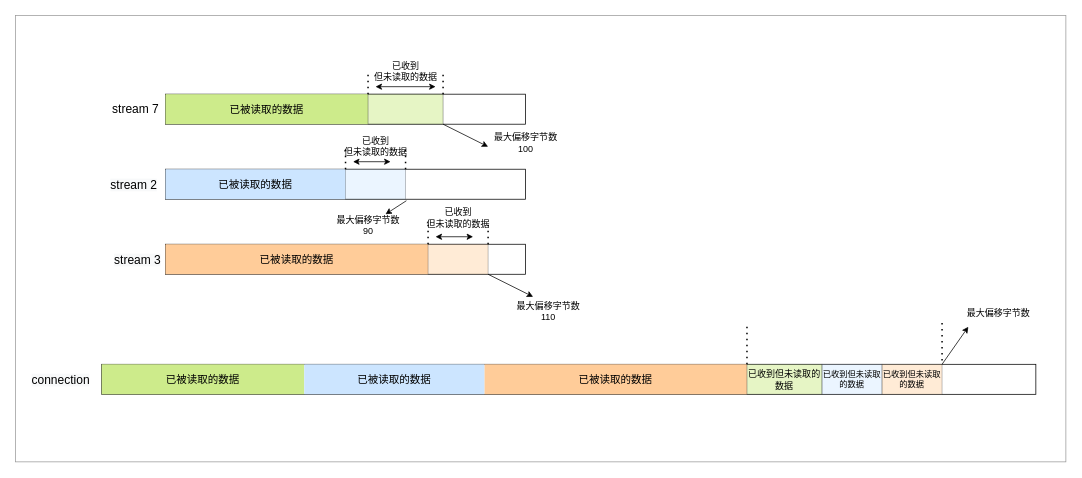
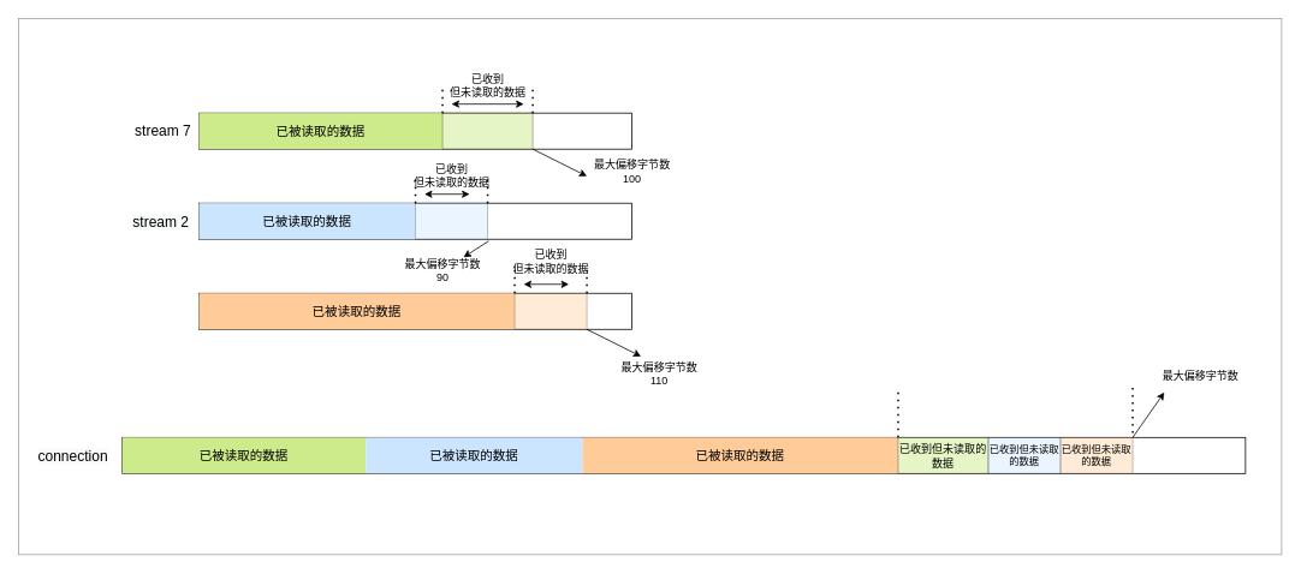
  <mxCell id="0" />
  <mxCell id="1" parent="0" />
  <mxCell id="2" value="" style="rounded=0;whiteSpace=wrap;html=1;fontSize=11;opacity=40;" vertex="1" parent="1"><mxGeometry x="20" y="20" width="1400" height="595" as="geometry" /></mxCell>
  <mxCell id="3" value="" style="rounded=0;whiteSpace=wrap;html=1;fontSize=14;" vertex="1" parent="1"><mxGeometry x="220" y="125" width="480" height="40" as="geometry" /></mxCell>
  <mxCell id="4" value="" style="rounded=0;whiteSpace=wrap;html=1;fontSize=14;" vertex="1" parent="1"><mxGeometry x="220" y="225" width="480" height="40" as="geometry" /></mxCell>
  <mxCell id="5" value="" style="rounded=0;whiteSpace=wrap;html=1;fontSize=14;" vertex="1" parent="1"><mxGeometry x="220" y="325" width="480" height="40" as="geometry" /></mxCell>
  <mxCell id="6" value="&lt;span style=&quot;font-size: 14px;&quot;&gt;已被读取的数据&lt;/span&gt;" style="rounded=0;whiteSpace=wrap;html=1;fillColor=#cdeb8b;strokeColor=none;fontSize=14;" vertex="1" parent="1"><mxGeometry x="220" y="125" width="270" height="40" as="geometry" /></mxCell>
  <mxCell id="7" value="已被读取的数据" style="rounded=0;whiteSpace=wrap;html=1;fillColor=#cce5ff;strokeColor=none;fontSize=14;" vertex="1" parent="1"><mxGeometry x="220" y="225" width="240" height="40" as="geometry" /></mxCell>
  <mxCell id="8" value="&lt;span style=&quot;font-size: 14px;&quot;&gt;已被读取的数据&lt;/span&gt;" style="rounded=0;whiteSpace=wrap;html=1;fillColor=#ffcc99;strokeColor=none;fontSize=14;" vertex="1" parent="1"><mxGeometry x="220" y="325" width="350" height="40" as="geometry" /></mxCell>
  <mxCell id="9" value="" style="rounded=0;whiteSpace=wrap;html=1;fillColor=#cdeb8b;strokeColor=#36393d;opacity=50;fontSize=14;" vertex="1" parent="1"><mxGeometry x="490" y="125" width="100" height="40" as="geometry" /></mxCell>
  <mxCell id="10" value="" style="rounded=0;whiteSpace=wrap;html=1;fillColor=#cce5ff;strokeColor=#36393d;opacity=40;fontSize=14;" vertex="1" parent="1"><mxGeometry x="460" y="225" width="80" height="40" as="geometry" /></mxCell>
  <mxCell id="11" value="" style="rounded=0;whiteSpace=wrap;html=1;fillColor=#ffcc99;strokeColor=#36393d;opacity=40;fontSize=14;" vertex="1" parent="1"><mxGeometry x="570" y="325" width="80" height="40" as="geometry" /></mxCell>
  <mxCell id="12" value="" style="endArrow=none;dashed=1;html=1;dashPattern=1 3;strokeWidth=2;rounded=0;exitX=0;exitY=0;exitDx=0;exitDy=0;fontSize=14;" edge="1" parent="1" source="11"><mxGeometry width="50" height="50" relative="1" as="geometry"><mxPoint x="630" y="325" as="sourcePoint" /><mxPoint x="570" y="295" as="targetPoint" /></mxGeometry></mxCell>
  <mxCell id="13" value="" style="endArrow=none;dashed=1;html=1;dashPattern=1 3;strokeWidth=2;rounded=0;exitX=0;exitY=0;exitDx=0;exitDy=0;fontSize=14;" edge="1" parent="1"><mxGeometry width="50" height="50" relative="1" as="geometry"><mxPoint x="650" y="325" as="sourcePoint" /><mxPoint x="650" y="295" as="targetPoint" /></mxGeometry></mxCell>
  <mxCell id="14" value="已收到&lt;br style=&quot;font-size: 12px;&quot;&gt;但未读取的数据" style="text;html=1;align=center;verticalAlign=middle;resizable=0;points=[];autosize=1;strokeColor=none;fillColor=none;fontSize=12;" vertex="1" parent="1"><mxGeometry x="560" y="275" width="100" height="30" as="geometry" /></mxCell>
  <mxCell id="15" value="" style="endArrow=classic;startArrow=classic;html=1;rounded=0;fontSize=14;" edge="1" parent="1"><mxGeometry width="50" height="50" relative="1" as="geometry"><mxPoint x="580" y="315" as="sourcePoint" /><mxPoint x="630" y="315" as="targetPoint" /></mxGeometry></mxCell>
  <mxCell id="16" value="" style="endArrow=classic;html=1;rounded=0;exitX=1;exitY=1;exitDx=0;exitDy=0;fontSize=14;" edge="1" parent="1" source="11"><mxGeometry width="50" height="50" relative="1" as="geometry"><mxPoint x="810" y="515" as="sourcePoint" /><mxPoint x="710" y="395" as="targetPoint" /></mxGeometry></mxCell>
  <mxCell id="17" value="" style="endArrow=none;dashed=1;html=1;dashPattern=1 3;strokeWidth=2;rounded=0;exitX=0;exitY=0;exitDx=0;exitDy=0;fontSize=14;" edge="1" parent="1"><mxGeometry width="50" height="50" relative="1" as="geometry"><mxPoint x="460" y="225" as="sourcePoint" /><mxPoint x="460" y="195" as="targetPoint" /></mxGeometry></mxCell>
  <mxCell id="18" value="" style="endArrow=none;dashed=1;html=1;dashPattern=1 3;strokeWidth=2;rounded=0;exitX=0;exitY=0;exitDx=0;exitDy=0;fontSize=14;" edge="1" parent="1"><mxGeometry width="50" height="50" relative="1" as="geometry"><mxPoint x="540" y="225" as="sourcePoint" /><mxPoint x="540" y="195" as="targetPoint" /></mxGeometry></mxCell>
  <mxCell id="19" value="已收到&lt;br style=&quot;font-size: 12px;&quot;&gt;但未读取的数据" style="text;html=1;align=center;verticalAlign=middle;resizable=0;points=[];autosize=1;strokeColor=none;fillColor=none;fontSize=12;" vertex="1" parent="1"><mxGeometry x="450" y="180" width="100" height="30" as="geometry" /></mxCell>
  <mxCell id="20" value="" style="endArrow=classic;startArrow=classic;html=1;rounded=0;fontSize=14;" edge="1" parent="1"><mxGeometry width="50" height="50" relative="1" as="geometry"><mxPoint x="470" y="215" as="sourcePoint" /><mxPoint x="520" y="215" as="targetPoint" /></mxGeometry></mxCell>
  <mxCell id="21" value="" style="endArrow=none;dashed=1;html=1;dashPattern=1 3;strokeWidth=2;rounded=0;exitX=0;exitY=0;exitDx=0;exitDy=0;fontSize=14;" edge="1" parent="1"><mxGeometry width="50" height="50" relative="1" as="geometry"><mxPoint x="490" y="125" as="sourcePoint" /><mxPoint x="490" y="95" as="targetPoint" /></mxGeometry></mxCell>
  <mxCell id="22" value="" style="endArrow=none;dashed=1;html=1;dashPattern=1 3;strokeWidth=2;rounded=0;exitX=0;exitY=0;exitDx=0;exitDy=0;fontSize=14;" edge="1" parent="1"><mxGeometry width="50" height="50" relative="1" as="geometry"><mxPoint x="590" y="125" as="sourcePoint" /><mxPoint x="590" y="95" as="targetPoint" /></mxGeometry></mxCell>
  <mxCell id="23" value="" style="endArrow=classic;startArrow=classic;html=1;rounded=0;fontSize=14;" edge="1" parent="1"><mxGeometry width="50" height="50" relative="1" as="geometry"><mxPoint x="500" y="115" as="sourcePoint" /><mxPoint x="580" y="115" as="targetPoint" /></mxGeometry></mxCell>
  <mxCell id="24" value="" style="endArrow=classic;html=1;rounded=0;exitX=0.669;exitY=1.05;exitDx=0;exitDy=0;exitPerimeter=0;fontSize=14;" edge="1" parent="1" source="4" target="28"><mxGeometry width="50" height="50" relative="1" as="geometry"><mxPoint x="620" y="265" as="sourcePoint" /><mxPoint x="540" y="295" as="targetPoint" /></mxGeometry></mxCell>
  <mxCell id="25" value="" style="endArrow=classic;html=1;rounded=0;exitX=1;exitY=1;exitDx=0;exitDy=0;fontSize=14;" edge="1" parent="1"><mxGeometry width="50" height="50" relative="1" as="geometry"><mxPoint x="590" y="165" as="sourcePoint" /><mxPoint x="650" y="195" as="targetPoint" /></mxGeometry></mxCell>
  <mxCell id="26" value="最大偏移字节数&lt;br style=&quot;font-size: 12px;&quot;&gt;100" style="text;html=1;align=center;verticalAlign=middle;resizable=0;points=[];autosize=1;strokeColor=none;fillColor=none;fontSize=12;" vertex="1" parent="1"><mxGeometry x="650" y="175" width="100" height="30" as="geometry" /></mxCell>
  <mxCell id="27" value="已收到&lt;br style=&quot;font-size: 12px;&quot;&gt;但未读取的数据" style="text;html=1;align=center;verticalAlign=middle;resizable=0;points=[];autosize=1;strokeColor=none;fillColor=none;fontSize=12;" vertex="1" parent="1"><mxGeometry x="490" y="80" width="100" height="30" as="geometry" /></mxCell>
  <mxCell id="28" value="最大偏移字节数&lt;br style=&quot;font-size: 12px;&quot;&gt;90" style="text;html=1;align=center;verticalAlign=middle;resizable=0;points=[];autosize=1;strokeColor=none;fillColor=none;fontSize=12;" vertex="1" parent="1"><mxGeometry x="440" y="285" width="100" height="30" as="geometry" /></mxCell>
  <mxCell id="29" value="最大偏移字节数&lt;br style=&quot;font-size: 12px;&quot;&gt;110" style="text;html=1;align=center;verticalAlign=middle;resizable=0;points=[];autosize=1;strokeColor=none;fillColor=none;fontSize=12;" vertex="1" parent="1"><mxGeometry x="680" y="400" width="100" height="30" as="geometry" /></mxCell>
  <mxCell id="30" value="stream 7" style="text;html=1;align=center;verticalAlign=middle;resizable=0;points=[];autosize=1;strokeColor=none;fillColor=none;fontSize=16;" vertex="1" parent="1"><mxGeometry x="140" y="135" width="80" height="20" as="geometry" /></mxCell>
  <mxCell id="31" value="&lt;span style=&quot;color: rgb(0, 0, 0); font-family: helvetica; font-size: 16px; font-style: normal; font-weight: 400; letter-spacing: normal; text-align: center; text-indent: 0px; text-transform: none; word-spacing: 0px; background-color: rgb(248, 249, 250); display: inline; float: none;&quot;&gt;stream 2&lt;br style=&quot;font-size: 16px;&quot;&gt;&lt;/span&gt;" style="text;whiteSpace=wrap;html=1;fontSize=16;" vertex="1" parent="1"><mxGeometry x="145" y="230" width="70" height="30" as="geometry" /></mxCell>
- <mxCell id="32" value="&lt;span style=&quot;color: rgb(0, 0, 0); font-family: helvetica; font-size: 16px; font-style: normal; font-weight: 400; letter-spacing: normal; text-align: center; text-indent: 0px; text-transform: none; word-spacing: 0px; background-color: rgb(248, 249, 250); display: inline; float: none;&quot;&gt;stream 3&lt;br style=&quot;font-size: 16px;&quot;&gt;&lt;/span&gt;" style="text;whiteSpace=wrap;html=1;fontSize=16;" vertex="1" parent="1"><mxGeometry x="150" y="330" width="70" height="30" as="geometry" /></mxCell>
  <mxCell id="33" style="edgeStyle=orthogonalEdgeStyle;rounded=0;orthogonalLoop=1;jettySize=auto;html=1;exitX=0.5;exitY=1;exitDx=0;exitDy=0;fontSize=16;" edge="1" parent="1" source="31" target="31"><mxGeometry relative="1" as="geometry" /></mxCell>
  <mxCell id="34" value="" style="rounded=0;whiteSpace=wrap;html=1;fontSize=14;" vertex="1" parent="1"><mxGeometry x="135" y="485" width="1245" height="40" as="geometry" /></mxCell>
  <mxCell id="35" value="&lt;span style=&quot;color: rgb(0 , 0 , 0) ; font-family: &amp;#34;helvetica&amp;#34; ; font-size: 16px ; font-style: normal ; font-weight: 400 ; letter-spacing: normal ; text-align: center ; text-indent: 0px ; text-transform: none ; word-spacing: 0px ; background-color: rgb(248 , 249 , 250) ; display: inline ; float: none&quot;&gt;connection&lt;br style=&quot;font-size: 16px&quot;&gt;&lt;/span&gt;" style="text;whiteSpace=wrap;html=1;fontSize=16;" vertex="1" parent="1"><mxGeometry x="40" y="490" width="70" height="30" as="geometry" /></mxCell>
  <mxCell id="36" value="&lt;span style=&quot;font-size: 14px;&quot;&gt;已被读取的数据&lt;/span&gt;" style="rounded=0;whiteSpace=wrap;html=1;fillColor=#cdeb8b;strokeColor=none;fontSize=14;" vertex="1" parent="1"><mxGeometry x="135" y="485" width="270" height="40" as="geometry" /></mxCell>
  <mxCell id="37" value="&lt;span style=&quot;font-size: 14px;&quot;&gt;已被读取的数据&lt;/span&gt;" style="rounded=0;whiteSpace=wrap;html=1;fillColor=#ffcc99;strokeColor=none;fontSize=14;" vertex="1" parent="1"><mxGeometry x="645" y="485" width="350" height="40" as="geometry" /></mxCell>
  <mxCell id="38" value="已被读取的数据" style="rounded=0;whiteSpace=wrap;html=1;fillColor=#cce5ff;strokeColor=none;fontSize=14;" vertex="1" parent="1"><mxGeometry x="405" y="485" width="240" height="40" as="geometry" /></mxCell>
  <mxCell id="39" value="&lt;span style=&quot;font-size: 12px&quot;&gt;已收到&lt;/span&gt;&lt;span style=&quot;font-size: 12px&quot;&gt;但未读取的数据&lt;/span&gt;" style="rounded=0;whiteSpace=wrap;html=1;fillColor=#cdeb8b;strokeColor=#36393d;opacity=50;fontSize=14;" vertex="1" parent="1"><mxGeometry x="995" y="485" width="100" height="40" as="geometry" /></mxCell>
  <mxCell id="40" value="&lt;span style=&quot;font-size: 11px&quot;&gt;已收到&lt;/span&gt;&lt;span style=&quot;font-size: 11px&quot;&gt;但未读取的数据&lt;/span&gt;" style="rounded=0;whiteSpace=wrap;html=1;fillColor=#cce5ff;strokeColor=#36393d;opacity=40;fontSize=11;" vertex="1" parent="1"><mxGeometry x="1095" y="485" width="80" height="40" as="geometry" /></mxCell>
  <mxCell id="41" value="&lt;span style=&quot;font-size: 11px&quot;&gt;已收到&lt;/span&gt;&lt;span style=&quot;font-size: 11px&quot;&gt;但未读取的数据&lt;/span&gt;" style="rounded=0;whiteSpace=wrap;html=1;fillColor=#ffcc99;strokeColor=#36393d;opacity=40;fontSize=11;" vertex="1" parent="1"><mxGeometry x="1175" y="485" width="80" height="40" as="geometry" /></mxCell>
  <mxCell id="42" value="" style="endArrow=none;dashed=1;html=1;dashPattern=1 3;strokeWidth=2;rounded=0;fontSize=16;exitX=1;exitY=0;exitDx=0;exitDy=0;" edge="1" parent="1" source="37"><mxGeometry width="50" height="50" relative="1" as="geometry"><mxPoint x="1020" y="425" as="sourcePoint" /><mxPoint x="995" y="435" as="targetPoint" /></mxGeometry></mxCell>
  <mxCell id="43" value="" style="endArrow=none;dashed=1;html=1;dashPattern=1 3;strokeWidth=2;rounded=0;fontSize=16;exitX=1;exitY=0;exitDx=0;exitDy=0;" edge="1" parent="1"><mxGeometry width="50" height="50" relative="1" as="geometry"><mxPoint x="1255" y="480" as="sourcePoint" /><mxPoint x="1255" y="430" as="targetPoint" /></mxGeometry></mxCell>
  <mxCell id="44" value="&lt;span style=&quot;font-size: 12px&quot;&gt;最大偏移字节数&lt;/span&gt;" style="text;html=1;align=center;verticalAlign=middle;resizable=0;points=[];autosize=1;strokeColor=none;fillColor=none;fontSize=16;" vertex="1" parent="1"><mxGeometry x="1260" y="400" width="140" height="30" as="geometry" /></mxCell>
  <mxCell id="45" value="" style="endArrow=classic;html=1;rounded=0;fontSize=16;exitX=1;exitY=0;exitDx=0;exitDy=0;" edge="1" parent="1" source="41"><mxGeometry width="50" height="50" relative="1" as="geometry"><mxPoint x="960" y="355" as="sourcePoint" /><mxPoint x="1290" y="435" as="targetPoint" /></mxGeometry></mxCell>
